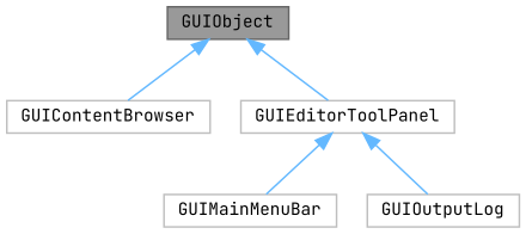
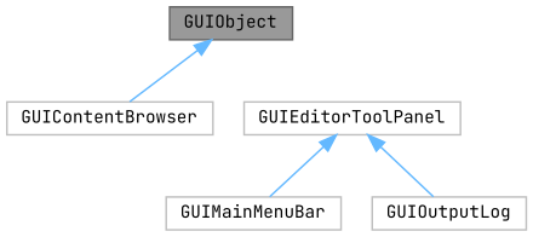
  digraph {
    fontname="JetBrains Mono"
    node [color=grey75 fillcolor=white fontname="JetBrains Mono" fontsize=10 shape=box style=filled]
    edge [color=steelblue1 dir=back fontname="JetBrains Mono" fontsize=10 labelfontname=Helvetica labelfontsize=10 style=solid]
    n1 [color=gray40 fillcolor=grey60 fontcolor=black height=0.2 label=GUIObject width=0.4]
    n2 [height=0.2 label=GUIContentBrowser width=0.4]
    n3 [height=0.2 label=GUIEditorToolPanel width=0.4]
    n4 [height=0.2 label=GUIMainMenuBar width=0.4]
    n5 [height=0.2 label=GUIOutputLog width=0.4]
    n1 -> n2
-   n1 -> n3
    n3 -> n4
    n3 -> n5
  }
